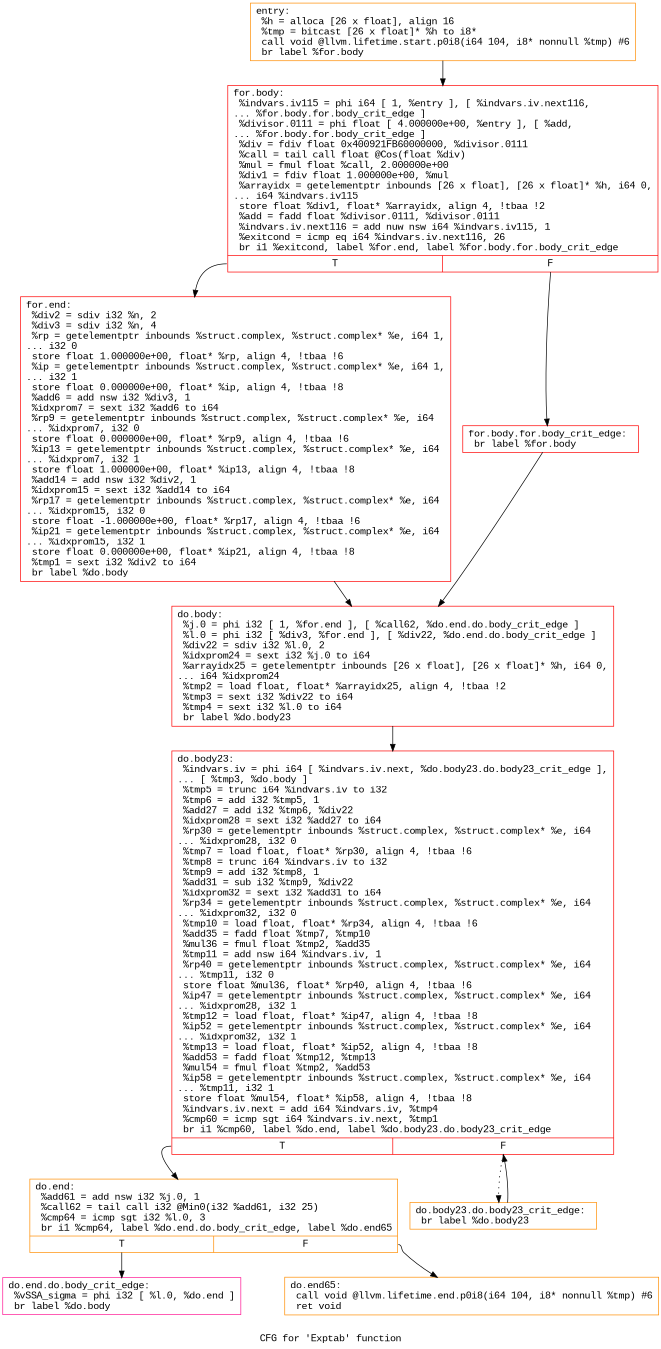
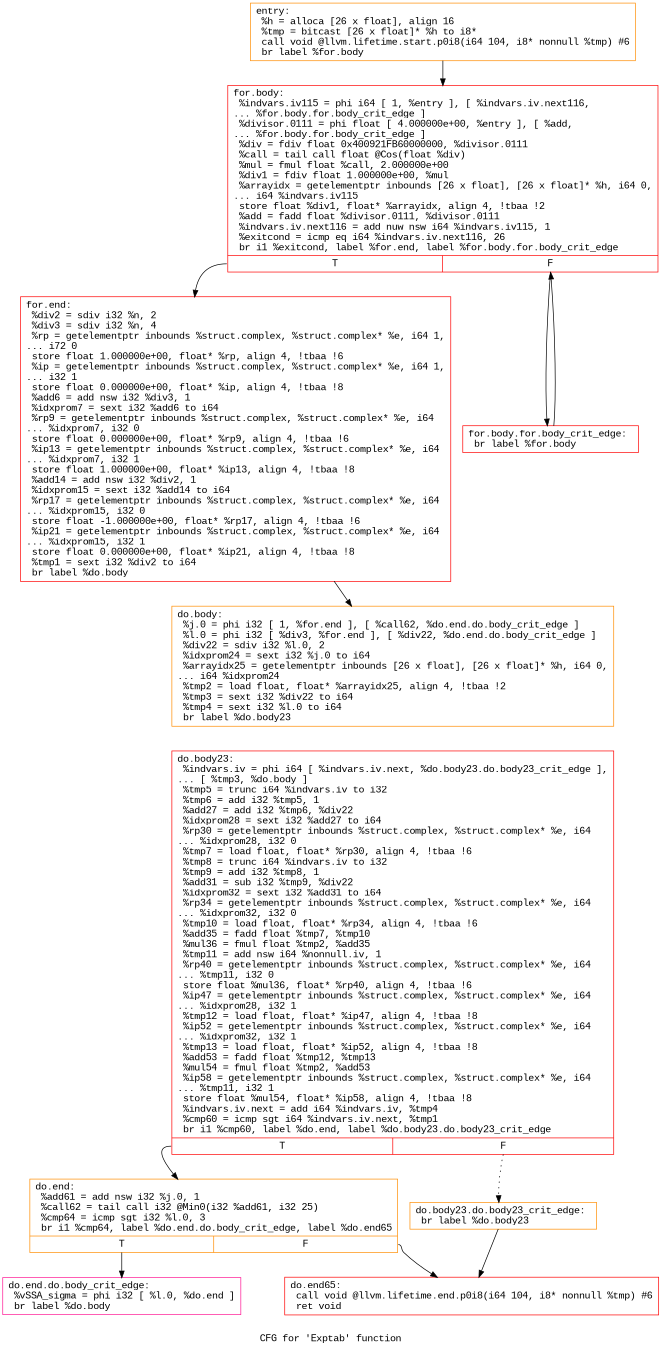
  digraph {
    fontname="Liberation Mono"
    label="CFG for 'Exptab' function"
    node [color=red fontname="Liberation Mono" shape=record]
    edge [fontname="Liberation Mono" style=solid]
    n1 [color=darkorange label="{entry:\l  %h = alloca [26 x float], align 16\l  %tmp = bitcast [26 x float]* %h to i8*\l  call void @llvm.lifetime.start.p0i8(i64 104, i8* nonnull %tmp) #6\l  br label %for.body\l}"]
    n2 [label="{for.body:                                         \l  %indvars.iv115 = phi i64 [ 1, %entry ], [ %indvars.iv.next116,\l... %for.body.for.body_crit_edge ]\l  %divisor.0111 = phi float [ 4.000000e+00, %entry ], [ %add,\l... %for.body.for.body_crit_edge ]\l  %div = fdiv float 0x400921FB60000000, %divisor.0111\l  %call = tail call float @Cos(float %div)\l  %mul = fmul float %call, 2.000000e+00\l  %div1 = fdiv float 1.000000e+00, %mul\l  %arrayidx = getelementptr inbounds [26 x float], [26 x float]* %h, i64 0,\l... i64 %indvars.iv115\l  store float %div1, float* %arrayidx, align 4, !tbaa !2\l  %add = fadd float %divisor.0111, %divisor.0111\l  %indvars.iv.next116 = add nuw nsw i64 %indvars.iv115, 1\l  %exitcond = icmp eq i64 %indvars.iv.next116, 26\l  br i1 %exitcond, label %for.end, label %for.body.for.body_crit_edge\l|{<s0>T|<s1>F}}"]
-   n3 [label="{for.end:                                          \l  %div2 = sdiv i32 %n, 2\l  %div3 = sdiv i32 %n, 4\l  %rp = getelementptr inbounds %struct.complex, %struct.complex* %e, i64 1,\l... i32 0\l  store float 1.000000e+00, float* %rp, align 4, !tbaa !6\l  %ip = getelementptr inbounds %struct.complex, %struct.complex* %e, i64 1,\l... i32 1\l  store float 0.000000e+00, float* %ip, align 4, !tbaa !8\l  %add6 = add nsw i32 %div3, 1\l  %idxprom7 = sext i32 %add6 to i64\l  %rp9 = getelementptr inbounds %struct.complex, %struct.complex* %e, i64\l... %idxprom7, i32 0\l  store float 0.000000e+00, float* %rp9, align 4, !tbaa !6\l  %ip13 = getelementptr inbounds %struct.complex, %struct.complex* %e, i64\l... %idxprom7, i32 1\l  store float 1.000000e+00, float* %ip13, align 4, !tbaa !8\l  %add14 = add nsw i32 %div2, 1\l  %idxprom15 = sext i32 %add14 to i64\l  %rp17 = getelementptr inbounds %struct.complex, %struct.complex* %e, i64\l... %idxprom15, i32 0\l  store float -1.000000e+00, float* %rp17, align 4, !tbaa !6\l  %ip21 = getelementptr inbounds %struct.complex, %struct.complex* %e, i64\l... %idxprom15, i32 1\l  store float 0.000000e+00, float* %ip21, align 4, !tbaa !8\l  %tmp1 = sext i32 %div2 to i64\l  br label %do.body\l}"]
+   n3 [label="{for.end:                                          \l  %div2 = sdiv i32 %n, 2\l  %div3 = sdiv i32 %n, 4\l  %rp = getelementptr inbounds %struct.complex, %struct.complex* %e, i64 1,\l... i72 0\l  store float 1.000000e+00, float* %rp, align 4, !tbaa !6\l  %ip = getelementptr inbounds %struct.complex, %struct.complex* %e, i64 1,\l... i32 1\l  store float 0.000000e+00, float* %ip, align 4, !tbaa !8\l  %add6 = add nsw i32 %div3, 1\l  %idxprom7 = sext i32 %add6 to i64\l  %rp9 = getelementptr inbounds %struct.complex, %struct.complex* %e, i64\l... %idxprom7, i32 0\l  store float 0.000000e+00, float* %rp9, align 4, !tbaa !6\l  %ip13 = getelementptr inbounds %struct.complex, %struct.complex* %e, i64\l... %idxprom7, i32 1\l  store float 1.000000e+00, float* %ip13, align 4, !tbaa !8\l  %add14 = add nsw i32 %div2, 1\l  %idxprom15 = sext i32 %add14 to i64\l  %rp17 = getelementptr inbounds %struct.complex, %struct.complex* %e, i64\l... %idxprom15, i32 0\l  store float -1.000000e+00, float* %rp17, align 4, !tbaa !6\l  %ip21 = getelementptr inbounds %struct.complex, %struct.complex* %e, i64\l... %idxprom15, i32 1\l  store float 0.000000e+00, float* %ip21, align 4, !tbaa !8\l  %tmp1 = sext i32 %div2 to i64\l  br label %do.body\l}"]
    n4 [label="{for.body.for.body_crit_edge:                      \l  br label %for.body\l}"]
-   n5 [label="{do.body:                                          \l  %j.0 = phi i32 [ 1, %for.end ], [ %call62, %do.end.do.body_crit_edge ]\l  %l.0 = phi i32 [ %div3, %for.end ], [ %div22, %do.end.do.body_crit_edge ]\l  %div22 = sdiv i32 %l.0, 2\l  %idxprom24 = sext i32 %j.0 to i64\l  %arrayidx25 = getelementptr inbounds [26 x float], [26 x float]* %h, i64 0,\l... i64 %idxprom24\l  %tmp2 = load float, float* %arrayidx25, align 4, !tbaa !2\l  %tmp3 = sext i32 %div22 to i64\l  %tmp4 = sext i32 %l.0 to i64\l  br label %do.body23\l}"]
-   n6 [label="{do.body23:                                        \l  %indvars.iv = phi i64 [ %indvars.iv.next, %do.body23.do.body23_crit_edge ],\l... [ %tmp3, %do.body ]\l  %tmp5 = trunc i64 %indvars.iv to i32\l  %tmp6 = add i32 %tmp5, 1\l  %add27 = add i32 %tmp6, %div22\l  %idxprom28 = sext i32 %add27 to i64\l  %rp30 = getelementptr inbounds %struct.complex, %struct.complex* %e, i64\l... %idxprom28, i32 0\l  %tmp7 = load float, float* %rp30, align 4, !tbaa !6\l  %tmp8 = trunc i64 %indvars.iv to i32\l  %tmp9 = add i32 %tmp8, 1\l  %add31 = sub i32 %tmp9, %div22\l  %idxprom32 = sext i32 %add31 to i64\l  %rp34 = getelementptr inbounds %struct.complex, %struct.complex* %e, i64\l... %idxprom32, i32 0\l  %tmp10 = load float, float* %rp34, align 4, !tbaa !6\l  %add35 = fadd float %tmp7, %tmp10\l  %mul36 = fmul float %tmp2, %add35\l  %tmp11 = add nsw i64 %indvars.iv, 1\l  %rp40 = getelementptr inbounds %struct.complex, %struct.complex* %e, i64\l... %tmp11, i32 0\l  store float %mul36, float* %rp40, align 4, !tbaa !6\l  %ip47 = getelementptr inbounds %struct.complex, %struct.complex* %e, i64\l... %idxprom28, i32 1\l  %tmp12 = load float, float* %ip47, align 4, !tbaa !8\l  %ip52 = getelementptr inbounds %struct.complex, %struct.complex* %e, i64\l... %idxprom32, i32 1\l  %tmp13 = load float, float* %ip52, align 4, !tbaa !8\l  %add53 = fadd float %tmp12, %tmp13\l  %mul54 = fmul float %tmp2, %add53\l  %ip58 = getelementptr inbounds %struct.complex, %struct.complex* %e, i64\l... %tmp11, i32 1\l  store float %mul54, float* %ip58, align 4, !tbaa !8\l  %indvars.iv.next = add i64 %indvars.iv, %tmp4\l  %cmp60 = icmp sgt i64 %indvars.iv.next, %tmp1\l  br i1 %cmp60, label %do.end, label %do.body23.do.body23_crit_edge\l|{<s0>T|<s1>F}}"]
+   n5 [color=darkorange label="{do.body:                                          \l  %j.0 = phi i32 [ 1, %for.end ], [ %call62, %do.end.do.body_crit_edge ]\l  %l.0 = phi i32 [ %div3, %for.end ], [ %div22, %do.end.do.body_crit_edge ]\l  %div22 = sdiv i32 %l.0, 2\l  %idxprom24 = sext i32 %j.0 to i64\l  %arrayidx25 = getelementptr inbounds [26 x float], [26 x float]* %h, i64 0,\l... i64 %idxprom24\l  %tmp2 = load float, float* %arrayidx25, align 4, !tbaa !2\l  %tmp3 = sext i32 %div22 to i64\l  %tmp4 = sext i32 %l.0 to i64\l  br label %do.body23\l}"]
+   n6 [label="{do.body23:                                        \l  %indvars.iv = phi i64 [ %indvars.iv.next, %do.body23.do.body23_crit_edge ],\l... [ %tmp3, %do.body ]\l  %tmp5 = trunc i64 %indvars.iv to i32\l  %tmp6 = add i32 %tmp5, 1\l  %add27 = add i32 %tmp6, %div22\l  %idxprom28 = sext i32 %add27 to i64\l  %rp30 = getelementptr inbounds %struct.complex, %struct.complex* %e, i64\l... %idxprom28, i32 0\l  %tmp7 = load float, float* %rp30, align 4, !tbaa !6\l  %tmp8 = trunc i64 %indvars.iv to i32\l  %tmp9 = add i32 %tmp8, 1\l  %add31 = sub i32 %tmp9, %div22\l  %idxprom32 = sext i32 %add31 to i64\l  %rp34 = getelementptr inbounds %struct.complex, %struct.complex* %e, i64\l... %idxprom32, i32 0\l  %tmp10 = load float, float* %rp34, align 4, !tbaa !6\l  %add35 = fadd float %tmp7, %tmp10\l  %mul36 = fmul float %tmp2, %add35\l  %tmp11 = add nsw i64 %nonnull.iv, 1\l  %rp40 = getelementptr inbounds %struct.complex, %struct.complex* %e, i64\l... %tmp11, i32 0\l  store float %mul36, float* %rp40, align 4, !tbaa !6\l  %ip47 = getelementptr inbounds %struct.complex, %struct.complex* %e, i64\l... %idxprom28, i32 1\l  %tmp12 = load float, float* %ip47, align 4, !tbaa !8\l  %ip52 = getelementptr inbounds %struct.complex, %struct.complex* %e, i64\l... %idxprom32, i32 1\l  %tmp13 = load float, float* %ip52, align 4, !tbaa !8\l  %add53 = fadd float %tmp12, %tmp13\l  %mul54 = fmul float %tmp2, %add53\l  %ip58 = getelementptr inbounds %struct.complex, %struct.complex* %e, i64\l... %tmp11, i32 1\l  store float %mul54, float* %ip58, align 4, !tbaa !8\l  %indvars.iv.next = add i64 %indvars.iv, %tmp4\l  %cmp60 = icmp sgt i64 %indvars.iv.next, %tmp1\l  br i1 %cmp60, label %do.end, label %do.body23.do.body23_crit_edge\l|{<s0>T|<s1>F}}"]
    n7 [color=darkorange label="{do.end:                                           \l  %add61 = add nsw i32 %j.0, 1\l  %call62 = tail call i32 @Min0(i32 %add61, i32 25)\l  %cmp64 = icmp sgt i32 %l.0, 3\l  br i1 %cmp64, label %do.end.do.body_crit_edge, label %do.end65\l|{<s0>T|<s1>F}}"]
    n8 [color=darkorange label="{do.body23.do.body23_crit_edge:                    \l  br label %do.body23\l}"]
    n9 [color=deeppink label="{do.end.do.body_crit_edge:                         \l  %vSSA_sigma = phi i32 [ %l.0, %do.end ]\l  br label %do.body\l}"]
-   n10 [color=darkorange label="{do.end65:                                         \l  call void @llvm.lifetime.end.p0i8(i64 104, i8* nonnull %tmp) #6\l  ret void\l}"]
+   n10 [label="{do.end65:                                         \l  call void @llvm.lifetime.end.p0i8(i64 104, i8* nonnull %tmp) #6\l  ret void\l}"]
    n1 -> n2
    n2 -> n3 [tailport=s0]
    n2 -> n4 [tailport=s1]
    n3 -> n5
-   n4 -> n5
-   n5 -> n6
+   n4 -> n2
    n6 -> n7 [tailport=s0]
    n6 -> n8 [style=dotted tailport=s1]
    n7 -> n9 [tailport=s0]
    n7 -> n10 [tailport=s1]
-   n8 -> n6
+   n8 -> n10
  }
